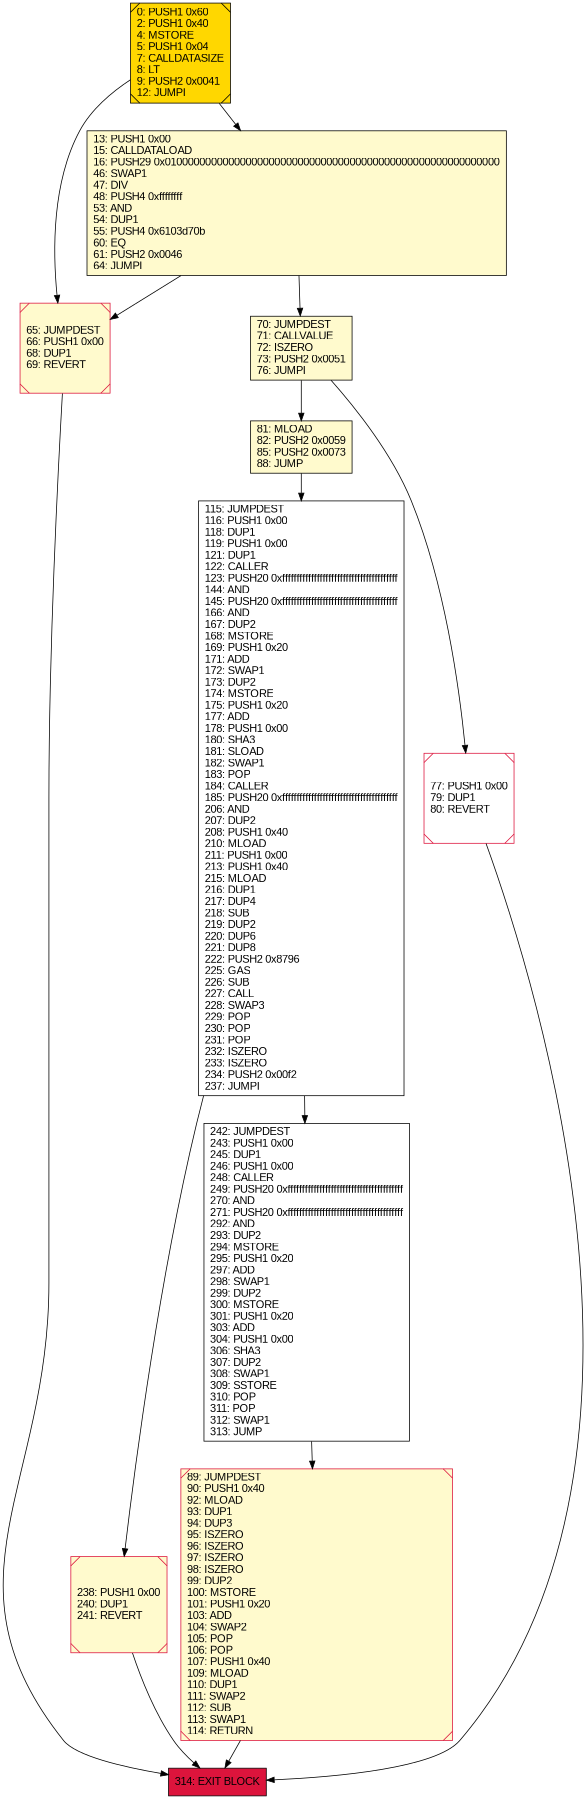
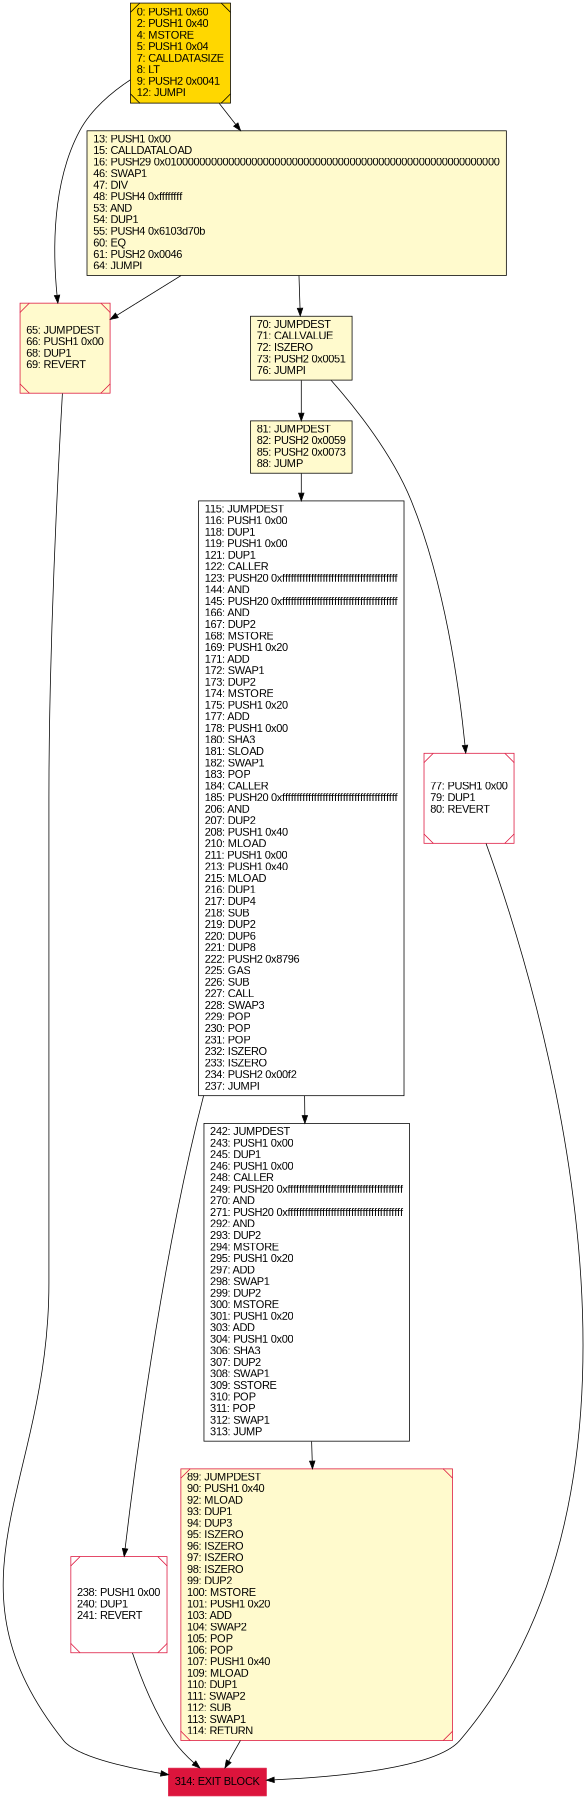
  digraph {
    rankdir=UD
    node [color=black fillcolor=lemonchiffon fontcolor=black fontname=arial shape=box style=filled]
    n1 [label="13: PUSH1 0x00\l15: CALLDATALOAD\l16: PUSH29 0x0100000000000000000000000000000000000000000000000000000000\l46: SWAP1\l47: DIV\l48: PUSH4 0xffffffff\l53: AND\l54: DUP1\l55: PUSH4 0x6103d70b\l60: EQ\l61: PUSH2 0x0046\l64: JUMPI\l"]
    n2 [color=crimson label="65: JUMPDEST\l66: PUSH1 0x00\l68: DUP1\l69: REVERT\l" shape=Msquare]
    n3 [label="70: JUMPDEST\l71: CALLVALUE\l72: ISZERO\l73: PUSH2 0x0051\l76: JUMPI\l"]
-   n4 [fillcolor=crimson label="314: EXIT BLOCK\l"]
-   n5 [label="81: MLOAD\l82: PUSH2 0x0059\l85: PUSH2 0x0073\l88: JUMP\l"]
+   n4 [color=crimson fillcolor=crimson label="314: EXIT BLOCK\l"]
+   n5 [label="81: JUMPDEST\l82: PUSH2 0x0059\l85: PUSH2 0x0073\l88: JUMP\l"]
    n6 [color=crimson fillcolor=white label="77: PUSH1 0x00\l79: DUP1\l80: REVERT\l" shape=Msquare]
    n7 [fillcolor=white label="115: JUMPDEST\l116: PUSH1 0x00\l118: DUP1\l119: PUSH1 0x00\l121: DUP1\l122: CALLER\l123: PUSH20 0xffffffffffffffffffffffffffffffffffffffff\l144: AND\l145: PUSH20 0xffffffffffffffffffffffffffffffffffffffff\l166: AND\l167: DUP2\l168: MSTORE\l169: PUSH1 0x20\l171: ADD\l172: SWAP1\l173: DUP2\l174: MSTORE\l175: PUSH1 0x20\l177: ADD\l178: PUSH1 0x00\l180: SHA3\l181: SLOAD\l182: SWAP1\l183: POP\l184: CALLER\l185: PUSH20 0xffffffffffffffffffffffffffffffffffffffff\l206: AND\l207: DUP2\l208: PUSH1 0x40\l210: MLOAD\l211: PUSH1 0x00\l213: PUSH1 0x40\l215: MLOAD\l216: DUP1\l217: DUP4\l218: SUB\l219: DUP2\l220: DUP6\l221: DUP8\l222: PUSH2 0x8796\l225: GAS\l226: SUB\l227: CALL\l228: SWAP3\l229: POP\l230: POP\l231: POP\l232: ISZERO\l233: ISZERO\l234: PUSH2 0x00f2\l237: JUMPI\l"]
-   n8 [color=crimson label="238: PUSH1 0x00\l240: DUP1\l241: REVERT\l" shape=Msquare]
+   n8 [color=crimson fillcolor=white label="238: PUSH1 0x00\l240: DUP1\l241: REVERT\l" shape=Msquare]
    n9 [fillcolor=white label="242: JUMPDEST\l243: PUSH1 0x00\l245: DUP1\l246: PUSH1 0x00\l248: CALLER\l249: PUSH20 0xffffffffffffffffffffffffffffffffffffffff\l270: AND\l271: PUSH20 0xffffffffffffffffffffffffffffffffffffffff\l292: AND\l293: DUP2\l294: MSTORE\l295: PUSH1 0x20\l297: ADD\l298: SWAP1\l299: DUP2\l300: MSTORE\l301: PUSH1 0x20\l303: ADD\l304: PUSH1 0x00\l306: SHA3\l307: DUP2\l308: SWAP1\l309: SSTORE\l310: POP\l311: POP\l312: SWAP1\l313: JUMP\l"]
    n10 [fillcolor=gold label="0: PUSH1 0x60\l2: PUSH1 0x40\l4: MSTORE\l5: PUSH1 0x04\l7: CALLDATASIZE\l8: LT\l9: PUSH2 0x0041\l12: JUMPI\l" shape=Msquare]
    n11 [color=crimson label="89: JUMPDEST\l90: PUSH1 0x40\l92: MLOAD\l93: DUP1\l94: DUP3\l95: ISZERO\l96: ISZERO\l97: ISZERO\l98: ISZERO\l99: DUP2\l100: MSTORE\l101: PUSH1 0x20\l103: ADD\l104: SWAP2\l105: POP\l106: POP\l107: PUSH1 0x40\l109: MLOAD\l110: DUP1\l111: SWAP2\l112: SUB\l113: SWAP1\l114: RETURN\l" shape=Msquare]
    n1 -> n2
    n1 -> n3
    n2 -> n4
    n3 -> n5
    n3 -> n6
    n5 -> n7
    n6 -> n4
    n7 -> n8
    n7 -> n9
    n8 -> n4
    n9 -> n11
    n10 -> n1
    n10 -> n2
    n11 -> n4
  }
